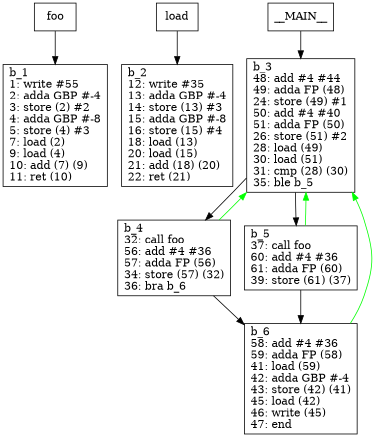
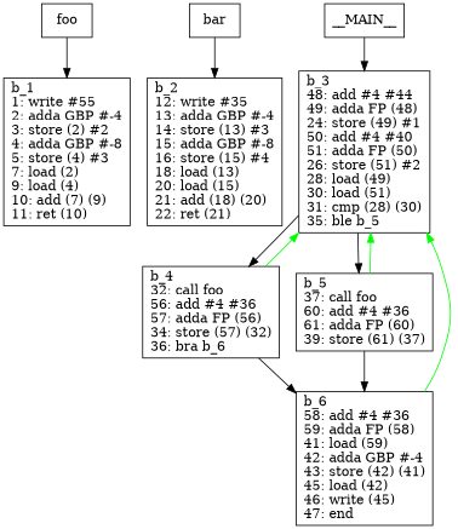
  digraph {
    node [shape=box]
    n1 [label="b_1\l1: write #55\l2: adda GBP #-4\l3: store (2) #2\l4: adda GBP #-8\l5: store (4) #3\l7: load (2)\l9: load (4)\l10: add (7) (9)\l11: ret (10)\l"]
    foo
    n3 [label="b_2\l12: write #35\l13: adda GBP #-4\l14: store (13) #3\l15: adda GBP #-8\l16: store (15) #4\l18: load (13)\l20: load (15)\l21: add (18) (20)\l22: ret (21)\l"]
-   bar [label=load]
+   bar
    n5 [label="b_3\l48: add #4 #44\l49: adda FP (48)\l24: store (49) #1\l50: add #4 #40\l51: adda FP (50)\l26: store (51) #2\l28: load (49)\l30: load (51)\l31: cmp (28) (30)\l35: ble b_5\l"]
    __MAIN__
    n7 [label="b_4\l32: call foo\l56: add #4 #36\l57: adda FP (56)\l34: store (57) (32)\l36: bra b_6\l"]
    n8 [label="b_5\l37: call foo\l60: add #4 #36\l61: adda FP (60)\l39: store (61) (37)\l"]
    n9 [label="b_6\l58: add #4 #36\l59: adda FP (58)\l41: load (59)\l42: adda GBP #-4\l43: store (42) (41)\l45: load (42)\l46: write (45)\l47: end\l"]
    foo -> n1
    bar -> n3
    n5 -> n7
    n5 -> n8
    __MAIN__ -> n5
    n7 -> n5 [color=green]
    n7 -> n9
    n8 -> n5 [color=green]
    n8 -> n9
    n9 -> n5 [color=green]
  }
